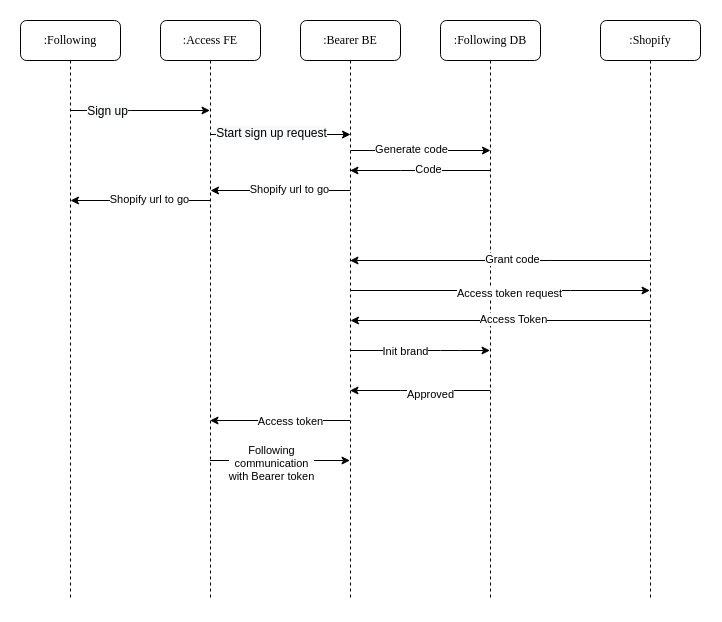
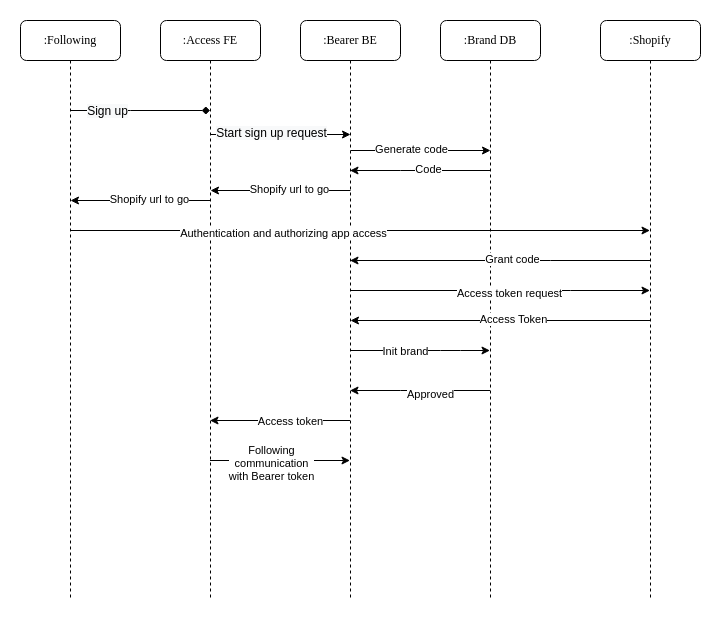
  <mxCell id="0" />
  <mxCell id="1" parent="0" />
  <mxCell id="2" value=":Access FE" style="shape=umlLifeline;perimeter=lifelinePerimeter;whiteSpace=wrap;html=1;container=1;collapsible=0;recursiveResize=0;outlineConnect=0;rounded=1;shadow=0;comic=0;labelBackgroundColor=none;strokeWidth=1;fontFamily=Verdana;fontSize=12;align=center;" parent="1" vertex="1"><mxGeometry x="160" y="20" width="100" height="580" as="geometry" /></mxCell>
  <mxCell id="3" value=":Bearer BE" style="shape=umlLifeline;perimeter=lifelinePerimeter;whiteSpace=wrap;html=1;container=1;collapsible=0;recursiveResize=0;outlineConnect=0;rounded=1;shadow=0;comic=0;labelBackgroundColor=none;strokeWidth=1;fontFamily=Verdana;fontSize=12;align=center;" parent="1" vertex="1"><mxGeometry x="300" y="20" width="100" height="580" as="geometry" /></mxCell>
- <mxCell id="4" value=":Following DB" style="shape=umlLifeline;perimeter=lifelinePerimeter;whiteSpace=wrap;html=1;container=1;collapsible=0;recursiveResize=0;outlineConnect=0;rounded=1;shadow=0;comic=0;labelBackgroundColor=none;strokeWidth=1;fontFamily=Verdana;fontSize=12;align=center;" parent="1" vertex="1"><mxGeometry x="440" y="20" width="100" height="580" as="geometry" /></mxCell>
+ <mxCell id="4" value=":Brand DB" style="shape=umlLifeline;perimeter=lifelinePerimeter;whiteSpace=wrap;html=1;container=1;collapsible=0;recursiveResize=0;outlineConnect=0;rounded=1;shadow=0;comic=0;labelBackgroundColor=none;strokeWidth=1;fontFamily=Verdana;fontSize=12;align=center;" parent="1" vertex="1"><mxGeometry x="440" y="20" width="100" height="580" as="geometry" /></mxCell>
  <mxCell id="5" value=":Shopify" style="shape=umlLifeline;perimeter=lifelinePerimeter;whiteSpace=wrap;html=1;container=1;collapsible=0;recursiveResize=0;outlineConnect=0;rounded=1;shadow=0;comic=0;labelBackgroundColor=none;strokeWidth=1;fontFamily=Verdana;fontSize=12;align=center;" parent="1" vertex="1"><mxGeometry x="600" y="20" width="100" height="580" as="geometry" /></mxCell>
  <mxCell id="6" value=":Following" style="shape=umlLifeline;perimeter=lifelinePerimeter;whiteSpace=wrap;html=1;container=1;collapsible=0;recursiveResize=0;outlineConnect=0;rounded=1;shadow=0;comic=0;labelBackgroundColor=none;strokeWidth=1;fontFamily=Verdana;fontSize=12;align=center;" parent="1" vertex="1"><mxGeometry x="20" y="20" width="100" height="580" as="geometry" /></mxCell>
- <mxCell id="7" value="" style="endArrow=classic;html=1;" edge="1" parent="1" source="6" target="2"><mxGeometry width="50" height="50" relative="1" as="geometry"><mxPoint x="370" y="250" as="sourcePoint" /><mxPoint x="420" y="200" as="targetPoint" /><Array as="points"><mxPoint x="120" y="110" /></Array></mxGeometry></mxCell>
+ <mxCell id="7" value="" style="endArrow=diamond;html=1;" edge="1" parent="1" source="6" target="2"><mxGeometry width="50" height="50" relative="1" as="geometry"><mxPoint x="370" y="250" as="sourcePoint" /><mxPoint x="420" y="200" as="targetPoint" /><Array as="points"><mxPoint x="120" y="110" /></Array></mxGeometry></mxCell>
  <mxCell id="8" value="&lt;span style=&quot;font-size: 12px ; background-color: rgb(248 , 249 , 250)&quot;&gt;Sign up&lt;/span&gt;" style="edgeLabel;html=1;align=center;verticalAlign=middle;resizable=0;points=[];" vertex="1" connectable="0" parent="7"><mxGeometry x="-0.279" y="-14" relative="1" as="geometry"><mxPoint x="-13" y="-14" as="offset" /></mxGeometry></mxCell>
  <mxCell id="9" value="" style="endArrow=classic;html=1;" edge="1" parent="1"><mxGeometry width="50" height="50" relative="1" as="geometry"><mxPoint x="210" y="134" as="sourcePoint" /><mxPoint x="350" y="134" as="targetPoint" /><Array as="points"><mxPoint x="260.5" y="134" /></Array></mxGeometry></mxCell>
  <mxCell id="10" value="&lt;span style=&quot;font-size: 12px ; background-color: rgb(248 , 249 , 250)&quot;&gt;Start sign up request&lt;/span&gt;" style="edgeLabel;html=1;align=center;verticalAlign=middle;resizable=0;points=[];" vertex="1" connectable="0" parent="9"><mxGeometry x="0.171" y="2" relative="1" as="geometry"><mxPoint x="-22" as="offset" /></mxGeometry></mxCell>
  <mxCell id="11" value="" style="endArrow=classic;html=1;" edge="1" parent="1"><mxGeometry width="50" height="50" relative="1" as="geometry"><mxPoint x="350" y="150" as="sourcePoint" /><mxPoint x="490" y="150" as="targetPoint" /><Array as="points" /></mxGeometry></mxCell>
  <mxCell id="12" value="Generate code" style="edgeLabel;html=1;align=center;verticalAlign=middle;resizable=0;points=[];" vertex="1" connectable="0" parent="11"><mxGeometry x="-0.243" y="2" relative="1" as="geometry"><mxPoint x="7" as="offset" /></mxGeometry></mxCell>
  <mxCell id="13" value="" style="endArrow=classic;html=1;" edge="1" parent="1" source="4" target="3"><mxGeometry width="50" height="50" relative="1" as="geometry"><mxPoint x="370" y="250" as="sourcePoint" /><mxPoint x="420" y="200" as="targetPoint" /><Array as="points"><mxPoint x="410" y="170" /></Array></mxGeometry></mxCell>
  <mxCell id="14" value="Code" style="edgeLabel;html=1;align=center;verticalAlign=middle;resizable=0;points=[];" vertex="1" connectable="0" parent="13"><mxGeometry x="0.136" y="-18" relative="1" as="geometry"><mxPoint x="18" y="16" as="offset" /></mxGeometry></mxCell>
  <mxCell id="15" value="" style="endArrow=classic;html=1;" edge="1" parent="1"><mxGeometry width="50" height="50" relative="1" as="geometry"><mxPoint x="350" y="190" as="sourcePoint" /><mxPoint x="210" y="190" as="targetPoint" /><Array as="points"><mxPoint x="270.5" y="190" /></Array></mxGeometry></mxCell>
  <mxCell id="16" value="Shopify url to go" style="edgeLabel;html=1;align=center;verticalAlign=middle;resizable=0;points=[];" vertex="1" connectable="0" parent="15"><mxGeometry x="0.136" y="-18" relative="1" as="geometry"><mxPoint x="18" y="16" as="offset" /></mxGeometry></mxCell>
  <mxCell id="17" value="" style="endArrow=classic;html=1;" edge="1" parent="1"><mxGeometry width="50" height="50" relative="1" as="geometry"><mxPoint x="210" y="200" as="sourcePoint" /><mxPoint x="70" y="200" as="targetPoint" /><Array as="points"><mxPoint x="130.5" y="200" /></Array></mxGeometry></mxCell>
  <mxCell id="18" value="Shopify url to go" style="edgeLabel;html=1;align=center;verticalAlign=middle;resizable=0;points=[];" vertex="1" connectable="0" parent="17"><mxGeometry x="0.136" y="-18" relative="1" as="geometry"><mxPoint x="18" y="16" as="offset" /></mxGeometry></mxCell>
+ <mxCell id="19" value="" style="endArrow=classic;html=1;" edge="1" parent="1" source="6" target="5"><mxGeometry width="50" height="50" relative="1" as="geometry"><mxPoint x="370" y="250" as="sourcePoint" /><mxPoint x="420" y="200" as="targetPoint" /><Array as="points"><mxPoint x="270" y="230" /></Array></mxGeometry></mxCell>
+ <mxCell id="20" value="Authentication and authorizing app access" style="edgeLabel;html=1;align=center;verticalAlign=middle;resizable=0;points=[];" vertex="1" connectable="0" parent="19"><mxGeometry x="-0.267" y="-2" relative="1" as="geometry"><mxPoint as="offset" /></mxGeometry></mxCell>
  <mxCell id="21" value="" style="endArrow=classic;html=1;" edge="1" parent="1" source="5" target="3"><mxGeometry width="50" height="50" relative="1" as="geometry"><mxPoint x="370" y="250" as="sourcePoint" /><mxPoint x="420" y="200" as="targetPoint" /><Array as="points"><mxPoint x="540" y="260" /></Array></mxGeometry></mxCell>
  <mxCell id="22" value="Grant code" style="edgeLabel;html=1;align=center;verticalAlign=middle;resizable=0;points=[];" vertex="1" connectable="0" parent="21"><mxGeometry x="-0.077" y="-2" relative="1" as="geometry"><mxPoint as="offset" /></mxGeometry></mxCell>
  <mxCell id="23" value="" style="endArrow=classic;html=1;" edge="1" parent="1" source="3" target="4"><mxGeometry width="50" height="50" relative="1" as="geometry"><mxPoint x="350" y="380" as="sourcePoint" /><mxPoint x="400" y="330" as="targetPoint" /><Array as="points"><mxPoint x="450" y="350" /></Array></mxGeometry></mxCell>
  <mxCell id="24" value="Init brand" style="edgeLabel;html=1;align=center;verticalAlign=middle;resizable=0;points=[];" vertex="1" connectable="0" parent="23"><mxGeometry x="-0.221" relative="1" as="geometry"><mxPoint as="offset" /></mxGeometry></mxCell>
  <mxCell id="25" value="" style="endArrow=classic;html=1;" edge="1" parent="1"><mxGeometry width="50" height="50" relative="1" as="geometry"><mxPoint x="489.5" y="390" as="sourcePoint" /><mxPoint x="349.5" y="390" as="targetPoint" /><Array as="points"><mxPoint x="410" y="390" /></Array></mxGeometry></mxCell>
  <mxCell id="26" value="Approved" style="edgeLabel;html=1;align=center;verticalAlign=middle;resizable=0;points=[];" vertex="1" connectable="0" parent="25"><mxGeometry x="0.136" y="20" relative="1" as="geometry"><mxPoint x="20" y="-17" as="offset" /></mxGeometry></mxCell>
  <mxCell id="27" value="" style="endArrow=classic;html=1;" edge="1" parent="1"><mxGeometry width="50" height="50" relative="1" as="geometry"><mxPoint x="349.5" y="420" as="sourcePoint" /><mxPoint x="209.5" y="420" as="targetPoint" /><Array as="points"><mxPoint x="300" y="420" /></Array></mxGeometry></mxCell>
  <mxCell id="28" value="Access token" style="edgeLabel;html=1;align=center;verticalAlign=middle;resizable=0;points=[];" vertex="1" connectable="0" parent="27"><mxGeometry x="0.136" y="3" relative="1" as="geometry"><mxPoint x="19.5" y="-3" as="offset" /></mxGeometry></mxCell>
  <mxCell id="29" value="" style="endArrow=classic;html=1;" edge="1" parent="1"><mxGeometry width="50" height="50" relative="1" as="geometry"><mxPoint x="209.5" y="460" as="sourcePoint" /><mxPoint x="349.5" y="460" as="targetPoint" /><Array as="points"><mxPoint x="300" y="460" /></Array></mxGeometry></mxCell>
  <mxCell id="30" value="Following &lt;br&gt;communication&lt;br&gt;with Bearer token" style="edgeLabel;html=1;align=center;verticalAlign=middle;resizable=0;points=[];" vertex="1" connectable="0" parent="29"><mxGeometry x="0.293" y="-54" relative="1" as="geometry"><mxPoint x="-30.5" y="-52" as="offset" /></mxGeometry></mxCell>
  <mxCell id="31" value="" style="endArrow=classic;html=1;" edge="1" parent="1" source="3" target="5"><mxGeometry width="50" height="50" relative="1" as="geometry"><mxPoint x="360" y="380" as="sourcePoint" /><mxPoint x="410" y="330" as="targetPoint" /><Array as="points"><mxPoint x="560" y="290" /></Array></mxGeometry></mxCell>
  <mxCell id="32" value="Access token request" style="edgeLabel;html=1;align=center;verticalAlign=middle;resizable=0;points=[];" vertex="1" connectable="0" parent="31"><mxGeometry x="0.403" y="-52" relative="1" as="geometry"><mxPoint x="-51" y="-50" as="offset" /></mxGeometry></mxCell>
  <mxCell id="33" value="" style="endArrow=classic;html=1;" edge="1" parent="1"><mxGeometry width="50" height="50" relative="1" as="geometry"><mxPoint x="650" y="320" as="sourcePoint" /><mxPoint x="350" y="320" as="targetPoint" /><Array as="points"><mxPoint x="540.5" y="320" /></Array></mxGeometry></mxCell>
  <mxCell id="34" value="Access Token" style="edgeLabel;html=1;align=center;verticalAlign=middle;resizable=0;points=[];" vertex="1" connectable="0" parent="33"><mxGeometry x="-0.077" y="-2" relative="1" as="geometry"><mxPoint as="offset" /></mxGeometry></mxCell>
